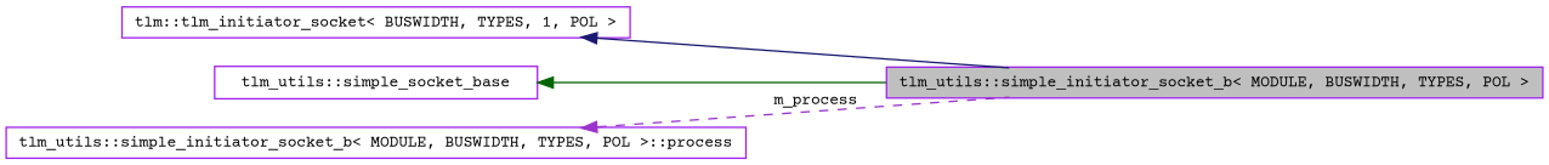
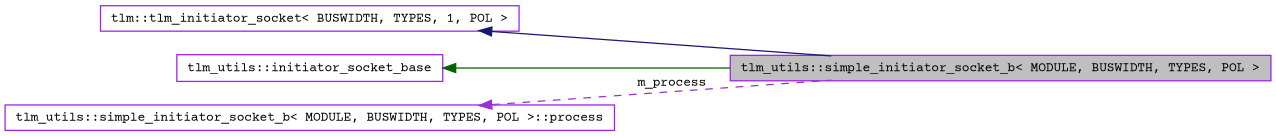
  digraph {
    rankdir=LR
    fontname="Courier Prime"
    node [color=purple fillcolor=white fontname="Courier Prime" fontsize=10 shape=record style=filled]
    edge [dir=back fontname="Courier Prime" fontsize=10 labelfontname=FreeSans labelfontsize=10 style=solid]
    n1 [fillcolor=grey75 fontcolor=black height=0.2 label="tlm_utils::simple_initiator_socket_b\< MODULE, BUSWIDTH, TYPES, POL \>" width=0.4]
    n2 [height=0.2 label="tlm::tlm_initiator_socket\< BUSWIDTH, TYPES, 1, POL \>" width=0.4]
-   n3 [height=0.2 label="tlm_utils::simple_socket_base" width=0.4]
+   n3 [height=0.2 label="tlm_utils::initiator_socket_base" width=0.4]
    n4 [height=0.2 label="tlm_utils::simple_initiator_socket_b\< MODULE, BUSWIDTH, TYPES, POL \>::process" width=0.4]
    n2 -> n1 [color=midnightblue]
    n3 -> n1 [color=darkgreen]
    n4 -> n1 [color=darkorchid3 label=m_process style=dashed]
  }
